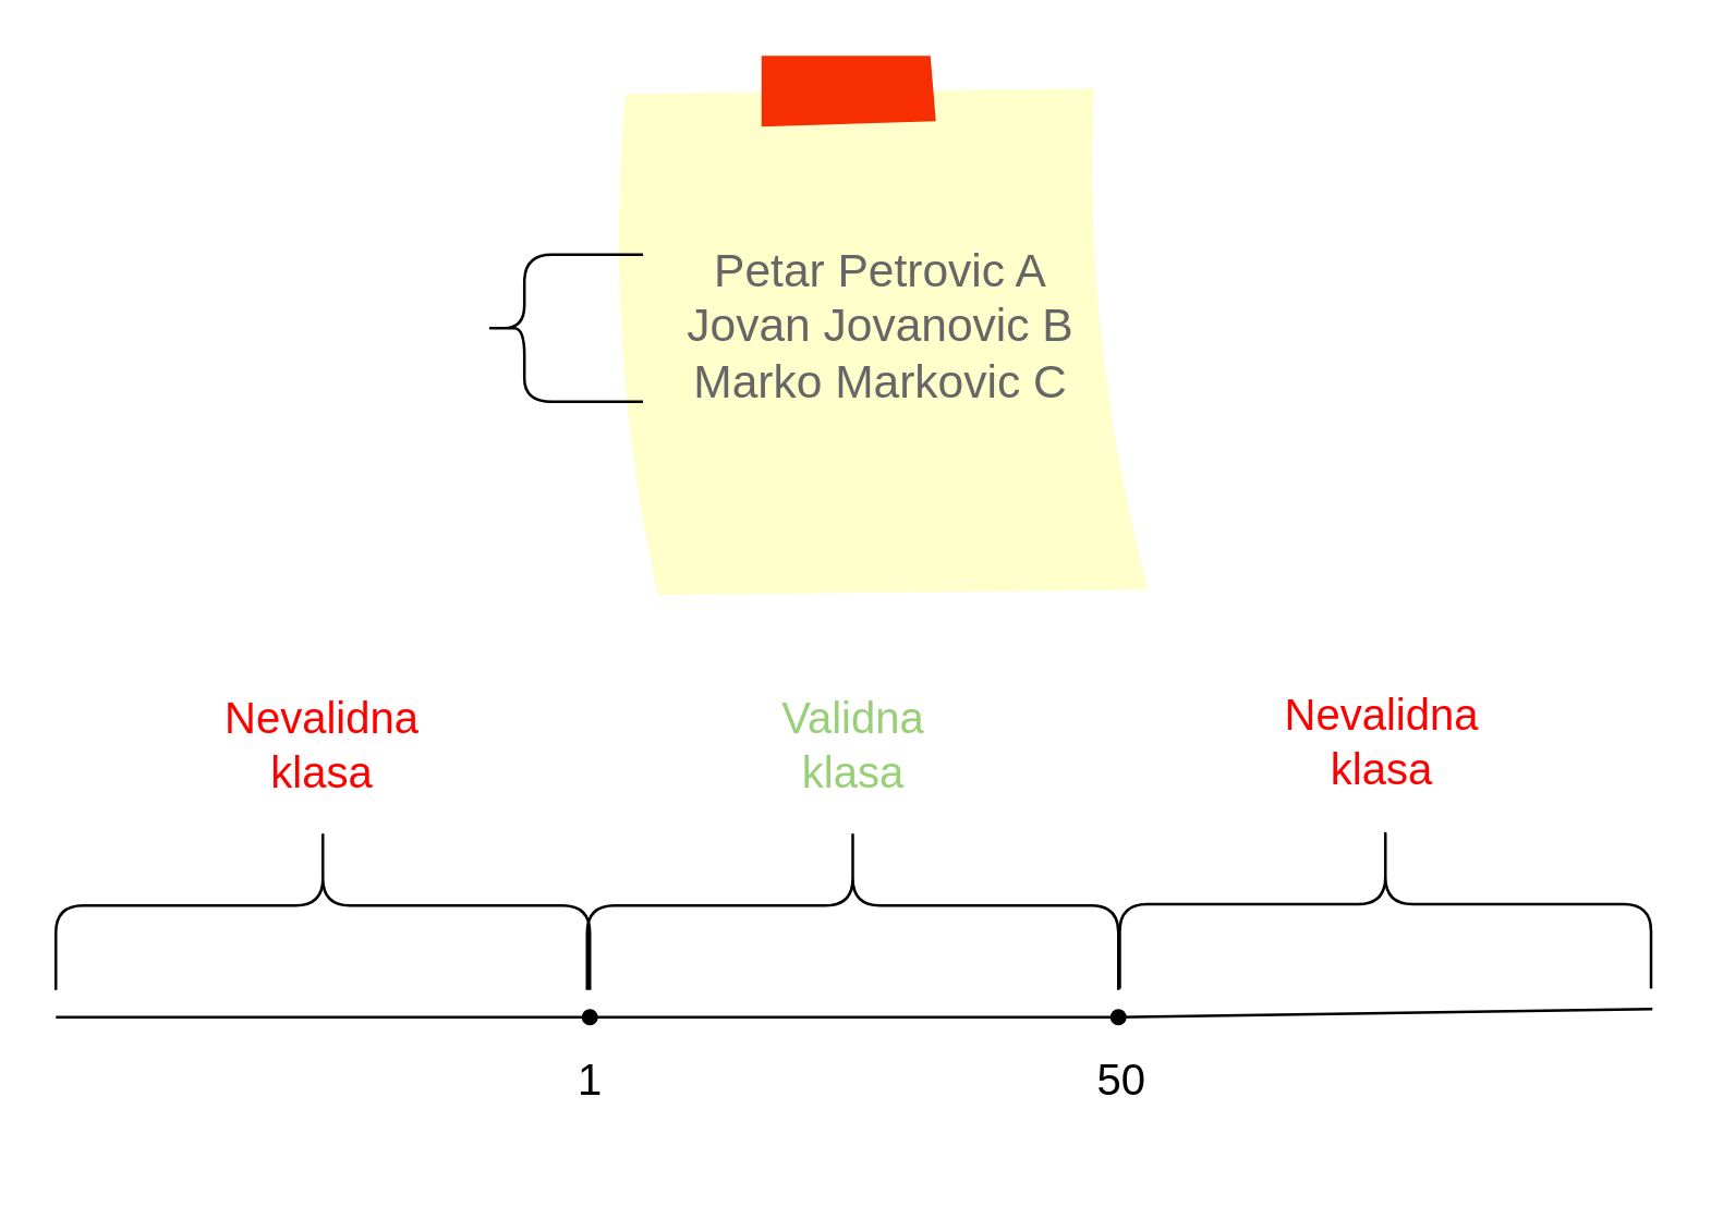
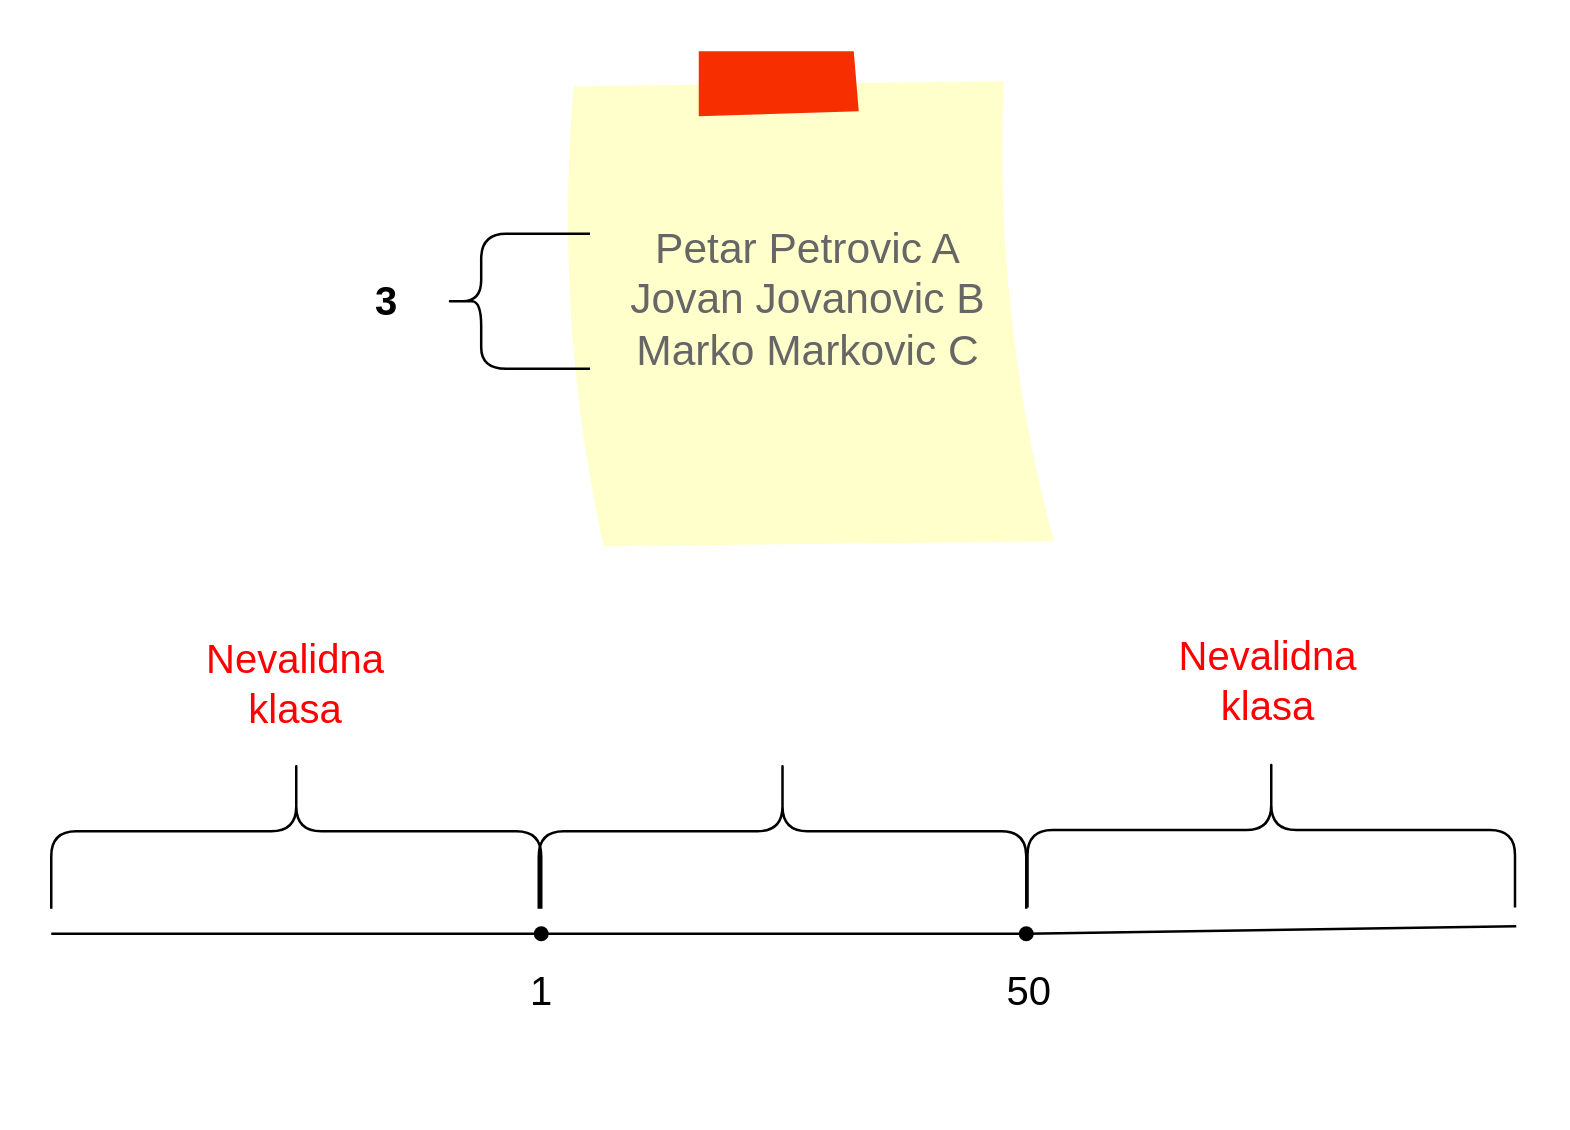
  <mxCell id="0" />
  <mxCell id="1" parent="0" />
  <mxCell id="2" value="" style="endArrow=none;html=1;rounded=0;fontSize=12;startSize=8;endSize=8;curved=1;" edge="1" parent="1" source="8"><mxGeometry width="50" height="50" relative="1" as="geometry"><mxPoint x="25" y="375" as="sourcePoint" /><mxPoint x="606" y="370" as="targetPoint" /></mxGeometry></mxCell>
  <mxCell id="3" value="50" style="edgeLabel;html=1;align=center;verticalAlign=middle;resizable=0;points=[];fontSize=16;" vertex="1" connectable="0" parent="2"><mxGeometry x="0.853" y="-2" relative="1" as="geometry"><mxPoint x="-182" y="23" as="offset" /></mxGeometry></mxCell>
  <mxCell id="4" value="" style="endArrow=none;html=1;rounded=0;fontSize=12;startSize=8;endSize=8;curved=1;" edge="1" parent="1" target="6"><mxGeometry width="50" height="50" relative="1" as="geometry"><mxPoint x="20" y="373" as="sourcePoint" /><mxPoint x="663" y="375" as="targetPoint" /></mxGeometry></mxCell>
  <mxCell id="5" value="&lt;div&gt;1&lt;/div&gt;" style="edgeLabel;html=1;align=center;verticalAlign=middle;resizable=0;points=[];fontSize=16;" vertex="1" connectable="0" parent="4"><mxGeometry x="-0.931" y="-1" relative="1" as="geometry"><mxPoint x="188" y="21" as="offset" /></mxGeometry></mxCell>
  <mxCell id="6" value="" style="shape=waypoint;sketch=0;fillStyle=solid;size=6;pointerEvents=1;points=[];fillColor=none;resizable=0;rotatable=0;perimeter=centerPerimeter;snapToPoint=1;fontSize=16;" vertex="1" parent="1"><mxGeometry x="206" y="363" width="20" height="20" as="geometry" /></mxCell>
  <mxCell id="7" value="" style="endArrow=none;html=1;rounded=0;fontSize=12;startSize=8;endSize=8;curved=1;" edge="1" parent="1" source="6" target="8"><mxGeometry width="50" height="50" relative="1" as="geometry"><mxPoint x="60" y="373" as="sourcePoint" /><mxPoint x="663" y="375" as="targetPoint" /></mxGeometry></mxCell>
  <mxCell id="8" value="" style="shape=waypoint;sketch=0;fillStyle=solid;size=6;pointerEvents=1;points=[];fillColor=none;resizable=0;rotatable=0;perimeter=centerPerimeter;snapToPoint=1;fontSize=16;" vertex="1" parent="1"><mxGeometry x="400" y="363" width="20" height="20" as="geometry" /></mxCell>
  <mxCell id="9" value="" style="group" vertex="1" connectable="0" parent="1"><mxGeometry x="135" y="20" width="288" height="200" as="geometry" /></mxCell>
  <mxCell id="10" value="&lt;div&gt;Petar Petrovic A&lt;br&gt;&lt;/div&gt;&lt;div&gt;Jovan Jovanovic B&lt;/div&gt;&lt;div&gt;Marko Markovic C &lt;br&gt;&lt;/div&gt;" style="strokeWidth=1;shadow=0;dashed=0;align=center;html=1;shape=mxgraph.mockup.text.stickyNote2;fontColor=#666666;mainText=;fontSize=17;whiteSpace=wrap;fillColor=#ffffcc;strokeColor=#F62E00;" vertex="1" parent="9"><mxGeometry x="88" width="200" height="200" as="geometry" /></mxCell>
  <mxCell id="11" value="" style="group" vertex="1" connectable="0" parent="9"><mxGeometry y="73" width="100.5" height="54" as="geometry" /></mxCell>
  <mxCell id="12" value="" style="shape=curlyBracket;whiteSpace=wrap;html=1;rounded=1;labelPosition=left;verticalLabelPosition=middle;align=right;verticalAlign=middle;fontSize=16;size=0.256;" vertex="1" parent="11"><mxGeometry x="42" width="58.5" height="54" as="geometry" /></mxCell>
+ <mxCell id="13" value="3" style="text;strokeColor=none;fillColor=none;html=1;fontSize=16;fontStyle=1;verticalAlign=middle;align=center;" vertex="1" parent="11"><mxGeometry y="7" width="38" height="40" as="geometry" /></mxCell>
  <mxCell id="14" value="" style="group" vertex="1" connectable="0" parent="1"><mxGeometry x="215" y="258" width="195" height="105" as="geometry" /></mxCell>
  <mxCell id="15" value="" style="shape=curlyBracket;whiteSpace=wrap;html=1;rounded=1;labelPosition=left;verticalLabelPosition=middle;align=right;verticalAlign=middle;fontSize=16;rotation=90;" vertex="1" parent="14"><mxGeometry x="66.5" y="-23.5" width="62" height="195" as="geometry" /></mxCell>
- <mxCell id="16" value="Validna klasa" style="text;html=1;strokeColor=none;fillColor=none;align=center;verticalAlign=middle;whiteSpace=wrap;rounded=0;fontSize=16;fontColor=#97D077;" vertex="1" parent="14"><mxGeometry x="67.5" width="60" height="30" as="geometry" /></mxCell>
  <mxCell id="17" value="" style="group" vertex="1" connectable="0" parent="1"><mxGeometry x="410.5" y="257" width="195" height="105.5" as="geometry" /></mxCell>
  <mxCell id="18" value="" style="shape=curlyBracket;whiteSpace=wrap;html=1;rounded=1;labelPosition=left;verticalLabelPosition=middle;align=right;verticalAlign=middle;fontSize=16;rotation=90;" vertex="1" parent="17"><mxGeometry x="66.5" y="-23" width="62" height="195" as="geometry" /></mxCell>
  <mxCell id="19" value="Nevalidna klasa" style="text;html=1;strokeColor=none;fillColor=none;align=center;verticalAlign=middle;whiteSpace=wrap;rounded=0;fontSize=16;fontColor=#FF0000;" vertex="1" parent="17"><mxGeometry x="66.5" width="60" height="30" as="geometry" /></mxCell>
  <mxCell id="20" value="" style="group" vertex="1" connectable="0" parent="1"><mxGeometry x="20" y="258" width="196" height="105" as="geometry" /></mxCell>
  <mxCell id="21" value="" style="shape=curlyBracket;whiteSpace=wrap;html=1;rounded=1;labelPosition=left;verticalLabelPosition=middle;align=right;verticalAlign=middle;fontSize=16;rotation=90;" vertex="1" parent="20"><mxGeometry x="67" y="-24" width="62" height="196" as="geometry" /></mxCell>
  <mxCell id="22" value="Nevalidna klasa" style="text;html=1;align=center;verticalAlign=middle;whiteSpace=wrap;rounded=0;fontSize=16;strokeColor=none;fontColor=#FF0000;" vertex="1" parent="20"><mxGeometry x="68" width="60" height="30" as="geometry" /></mxCell>
